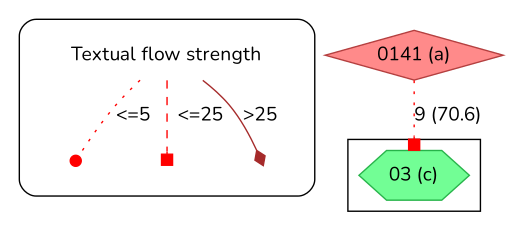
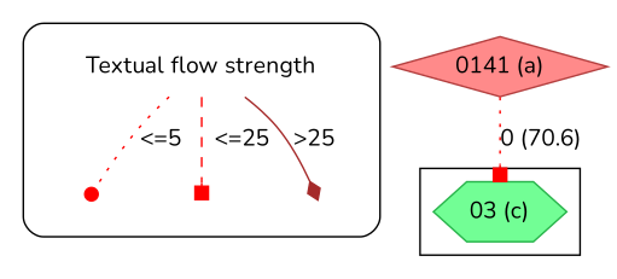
  strict digraph {
    fontname=Nunito
    node [fontname=Nunito style=invis]
    edge [arrowhead=box color=red fontname=Nunito style=dotted]
    n1 [label="Textual flow strength" shape=plaintext style=""]
    leg_e1 [fixedsize=True height=0.2]
    leg_e2 [fixedsize=True height=0.2]
    leg_e3 [fixedsize=True height=0.2]
    n5 [color="#27b34a" fillcolor="#72FE95" label="03 (c)" shape=hexagon style=filled]
    n6 [color="#b43f3f" fillcolor="#FF8A8A" label="0141 (a)" shape=diamond style=filled]
    subgraph cluster_1 {
      style=rounded
      n1
      leg_e1
      leg_e2
      leg_e3
    }
    subgraph cluster_2 {
      n5
    }
    n1 -> leg_e1 [arrowhead=dot label="<=5  "]
    n1 -> leg_e2 [label="  <=25" style=dashed]
    n1 -> leg_e3 [arrowhead=diamond color=brown label=">25" style=solid]
-   n6 -> n5 [label="9 (70.6)"]
+   n6 -> n5 [label="0 (70.6)"]
  }
